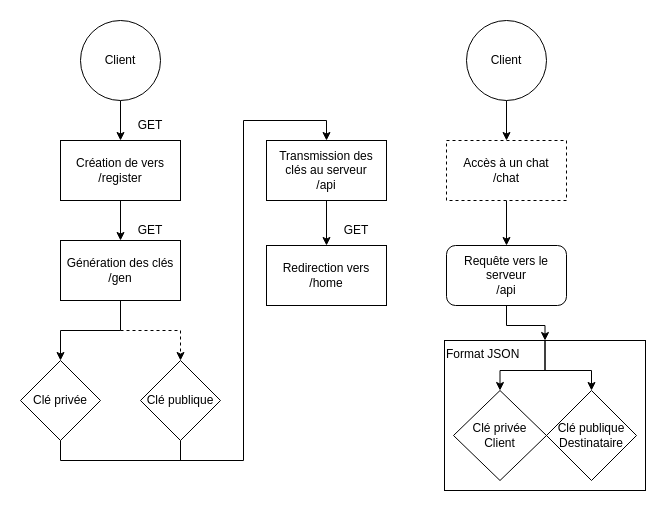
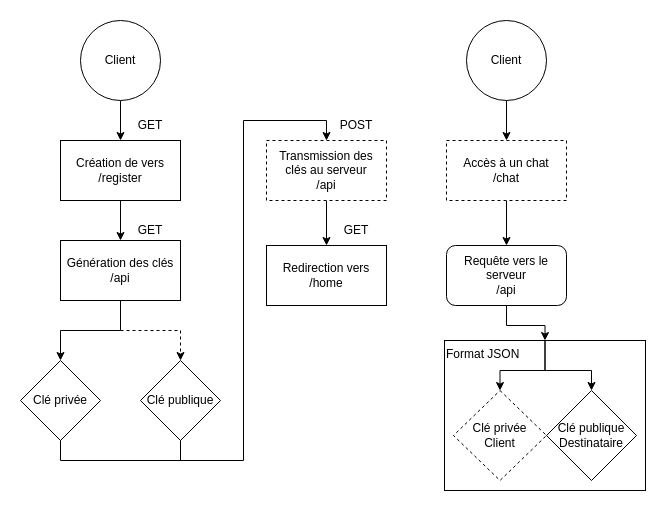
  <mxCell id="0" />
  <mxCell id="1" parent="0" />
  <mxCell id="2" style="edgeStyle=orthogonalEdgeStyle;rounded=0;orthogonalLoop=1;jettySize=auto;html=1;exitX=0.5;exitY=1;exitDx=0;exitDy=0;entryX=0.5;entryY=0;entryDx=0;entryDy=0;" parent="1" source="3" target="5" edge="1"><mxGeometry relative="1" as="geometry" /></mxCell>
  <mxCell id="3" value="Client" style="ellipse;whiteSpace=wrap;html=1;aspect=fixed;" parent="1" vertex="1"><mxGeometry x="80" y="20" width="80" height="80" as="geometry" /></mxCell>
  <mxCell id="4" style="edgeStyle=orthogonalEdgeStyle;rounded=0;orthogonalLoop=1;jettySize=auto;html=1;exitX=0.5;exitY=1;exitDx=0;exitDy=0;entryX=0.5;entryY=0;entryDx=0;entryDy=0;" parent="1" source="5" target="8" edge="1"><mxGeometry relative="1" as="geometry" /></mxCell>
  <mxCell id="5" value="Création de vers&lt;br&gt;/register" style="rounded=0;whiteSpace=wrap;html=1;" parent="1" vertex="1"><mxGeometry x="60" y="140" width="120" height="60" as="geometry" /></mxCell>
  <mxCell id="6" style="edgeStyle=orthogonalEdgeStyle;rounded=0;orthogonalLoop=1;jettySize=auto;html=1;exitX=0.5;exitY=1;exitDx=0;exitDy=0;entryX=0.5;entryY=0;entryDx=0;entryDy=0;" parent="1" source="8" target="9" edge="1"><mxGeometry relative="1" as="geometry" /></mxCell>
  <mxCell id="7" style="edgeStyle=orthogonalEdgeStyle;rounded=0;orthogonalLoop=1;jettySize=auto;html=1;exitX=0.5;exitY=1;exitDx=0;exitDy=0;entryX=0.5;entryY=0;entryDx=0;entryDy=0;dashed=1;" parent="1" source="8" target="11" edge="1"><mxGeometry relative="1" as="geometry" /></mxCell>
- <mxCell id="8" value="Génération des clés&lt;br&gt;/gen" style="rounded=0;whiteSpace=wrap;html=1;" parent="1" vertex="1"><mxGeometry x="60" y="240" width="120" height="60" as="geometry" /></mxCell>
+ <mxCell id="8" value="Génération des clés&lt;br&gt;/api" style="rounded=0;whiteSpace=wrap;html=1;" parent="1" vertex="1"><mxGeometry x="60" y="240" width="120" height="60" as="geometry" /></mxCell>
  <mxCell id="9" value="Clé privée" style="rhombus;whiteSpace=wrap;html=1;" parent="1" vertex="1"><mxGeometry x="20" y="360" width="80" height="80" as="geometry" /></mxCell>
  <mxCell id="10" style="edgeStyle=orthogonalEdgeStyle;rounded=0;orthogonalLoop=1;jettySize=auto;html=1;exitX=0.5;exitY=1;exitDx=0;exitDy=0;entryX=0.5;entryY=0;entryDx=0;entryDy=0;" parent="1" source="11" target="13" edge="1"><mxGeometry relative="1" as="geometry" /></mxCell>
  <mxCell id="11" value="Clé publique" style="rhombus;whiteSpace=wrap;html=1;" parent="1" vertex="1"><mxGeometry x="140" y="360" width="80" height="80" as="geometry" /></mxCell>
  <mxCell id="12" style="edgeStyle=orthogonalEdgeStyle;rounded=0;orthogonalLoop=1;jettySize=auto;html=1;exitX=0.5;exitY=1;exitDx=0;exitDy=0;entryX=0.5;entryY=0;entryDx=0;entryDy=0;" parent="1" source="13" target="17" edge="1"><mxGeometry relative="1" as="geometry" /></mxCell>
- <mxCell id="13" value="Transmission des clés au serveur&lt;br&gt;/api" style="rounded=0;whiteSpace=wrap;html=1;" parent="1" vertex="1"><mxGeometry x="266" y="140" width="120" height="60" as="geometry" /></mxCell>
+ <mxCell id="13" value="Transmission des clés au serveur&lt;br&gt;/api" style="rounded=0;whiteSpace=wrap;html=1;dashed=1;" parent="1" vertex="1"><mxGeometry x="266" y="140" width="120" height="60" as="geometry" /></mxCell>
  <mxCell id="14" value="GET" style="text;html=1;strokeColor=none;fillColor=none;align=center;verticalAlign=middle;whiteSpace=wrap;rounded=0;" parent="1" vertex="1"><mxGeometry x="120" y="110" width="60" height="30" as="geometry" /></mxCell>
  <mxCell id="15" value="GET" style="text;html=1;strokeColor=none;fillColor=none;align=center;verticalAlign=middle;whiteSpace=wrap;rounded=0;" parent="1" vertex="1"><mxGeometry x="120" y="215" width="60" height="30" as="geometry" /></mxCell>
+ <mxCell id="16" value="POST" style="text;html=1;strokeColor=none;fillColor=none;align=center;verticalAlign=middle;whiteSpace=wrap;rounded=0;" parent="1" vertex="1"><mxGeometry x="326" y="110" width="60" height="30" as="geometry" /></mxCell>
  <mxCell id="17" value="Redirection vers /home" style="rounded=0;whiteSpace=wrap;html=1;" parent="1" vertex="1"><mxGeometry x="266" y="245" width="120" height="60" as="geometry" /></mxCell>
  <mxCell id="18" value="" style="endArrow=none;html=1;rounded=0;" parent="1" edge="1"><mxGeometry width="50" height="50" relative="1" as="geometry"><mxPoint x="60" y="460" as="sourcePoint" /><mxPoint x="186" y="460" as="targetPoint" /></mxGeometry></mxCell>
  <mxCell id="19" value="" style="endArrow=none;html=1;rounded=0;" parent="1" edge="1"><mxGeometry width="50" height="50" relative="1" as="geometry"><mxPoint x="60" y="440" as="sourcePoint" /><mxPoint x="60" y="460" as="targetPoint" /></mxGeometry></mxCell>
  <mxCell id="20" value="GET" style="text;html=1;strokeColor=none;fillColor=none;align=center;verticalAlign=middle;whiteSpace=wrap;rounded=0;" parent="1" vertex="1"><mxGeometry x="326" y="215" width="60" height="30" as="geometry" /></mxCell>
  <mxCell id="21" style="edgeStyle=orthogonalEdgeStyle;rounded=0;orthogonalLoop=1;jettySize=auto;html=1;exitX=0.5;exitY=1;exitDx=0;exitDy=0;entryX=0.5;entryY=0;entryDx=0;entryDy=0;" edge="1" parent="1" source="22" target="24"><mxGeometry relative="1" as="geometry" /></mxCell>
  <mxCell id="22" value="Client" style="ellipse;whiteSpace=wrap;html=1;aspect=fixed;" vertex="1" parent="1"><mxGeometry x="466" y="20" width="80" height="80" as="geometry" /></mxCell>
  <mxCell id="23" style="edgeStyle=orthogonalEdgeStyle;rounded=0;orthogonalLoop=1;jettySize=auto;html=1;exitX=0.5;exitY=1;exitDx=0;exitDy=0;entryX=0.5;entryY=0;entryDx=0;entryDy=0;" edge="1" parent="1" source="24" target="26"><mxGeometry relative="1" as="geometry" /></mxCell>
  <mxCell id="24" value="Accès à un chat&lt;br&gt;/chat" style="rounded=0;whiteSpace=wrap;html=1;dashed=1;" vertex="1" parent="1"><mxGeometry x="446" y="140" width="120" height="60" as="geometry" /></mxCell>
  <mxCell id="25" style="edgeStyle=orthogonalEdgeStyle;rounded=0;orthogonalLoop=1;jettySize=auto;html=1;exitX=0.5;exitY=1;exitDx=0;exitDy=0;entryX=0.5;entryY=0;entryDx=0;entryDy=0;" edge="1" parent="1" source="26" target="27"><mxGeometry relative="1" as="geometry" /></mxCell>
  <mxCell id="26" value="Requête vers le serveur&lt;br&gt;/api" style="rounded=1;whiteSpace=wrap;html=1;" vertex="1" parent="1"><mxGeometry x="446" y="245" width="120" height="60" as="geometry" /></mxCell>
  <mxCell id="27" value="Format JSON" style="rounded=0;whiteSpace=wrap;html=1;verticalAlign=top;align=left;" vertex="1" parent="1"><mxGeometry x="444" y="340" width="201" height="150" as="geometry" /></mxCell>
  <mxCell id="28" style="edgeStyle=orthogonalEdgeStyle;rounded=0;orthogonalLoop=1;jettySize=auto;html=1;exitX=0.5;exitY=0;exitDx=0;exitDy=0;startArrow=classic;startFill=1;endArrow=none;endFill=0;" edge="1" parent="1" source="29" target="27"><mxGeometry relative="1" as="geometry" /></mxCell>
- <mxCell id="29" value="Clé privée&lt;br&gt;Client" style="rhombus;whiteSpace=wrap;html=1;" vertex="1" parent="1"><mxGeometry x="453" y="390" width="93" height="90" as="geometry" /></mxCell>
+ <mxCell id="29" value="Clé privée&lt;br&gt;Client" style="rhombus;whiteSpace=wrap;html=1;dashed=1;" vertex="1" parent="1"><mxGeometry x="453" y="390" width="93" height="90" as="geometry" /></mxCell>
  <mxCell id="30" style="edgeStyle=orthogonalEdgeStyle;rounded=0;orthogonalLoop=1;jettySize=auto;html=1;exitX=0.5;exitY=0;exitDx=0;exitDy=0;startArrow=classic;startFill=1;endArrow=none;endFill=0;" edge="1" parent="1" source="31" target="27"><mxGeometry relative="1" as="geometry" /></mxCell>
  <mxCell id="31" value="Clé publique&lt;br&gt;Destinataire" style="rhombus;whiteSpace=wrap;html=1;" vertex="1" parent="1"><mxGeometry x="546" y="390" width="90" height="90" as="geometry" /></mxCell>
